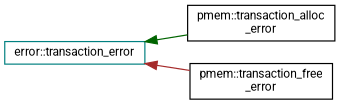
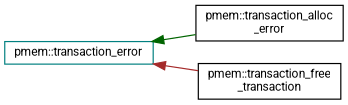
  digraph {
    fontname=Roboto
    rankdir=LR
    node [color=black fillcolor=white fontname=Roboto fontsize=10 shape=record style=filled]
    edge [dir=back fontname=Roboto fontsize=10 labelfontname=Helvetica labelfontsize=10 style=solid]
-   n1 [color=teal height=0.2 label="error::transaction_error" width=0.4]
+   n1 [color=teal height=0.2 label="pmem::transaction_error" width=0.4]
    n2 [height=0.2 label="pmem::transaction_alloc\l_error" width=0.4]
-   n3 [height=0.2 label="pmem::transaction_free\l_error" width=0.4]
+   n3 [height=0.2 label="pmem::transaction_free\l_transaction" width=0.4]
    n1 -> n2 [color=darkgreen]
    n1 -> n3 [color=brown]
  }
